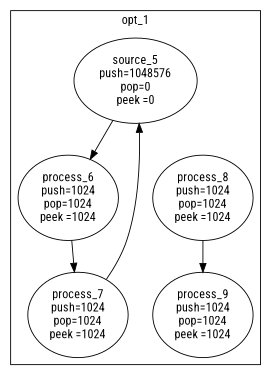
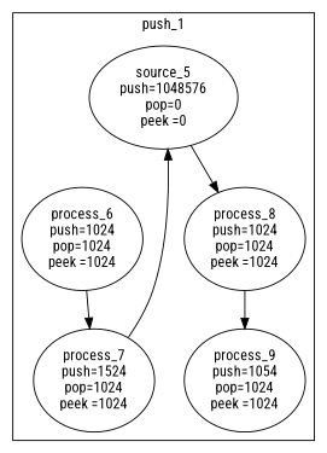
  digraph {
    fontname="Roboto Condensed"
    node [fontname="Roboto Condensed"]
    edge [fontname="Roboto Condensed"]
    n1 [label="source_5\npush=1048576\npop=0\npeek =0"]
    n2 [label="process_6\npush=1024\npop=1024\npeek =1024"]
-   n3 [label="process_7\npush=1024\npop=1024\npeek =1024"]
+   n3 [label="process_7\npush=1524\npop=1024\npeek =1024"]
    n4 [label="process_8\npush=1024\npop=1024\npeek =1024"]
-   n5 [label="process_9\npush=1024\npop=1024\npeek =1024"]
+   n5 [label="process_9\npush=1054\npop=1024\npeek =1024"]
    subgraph cluster_1 {
-     label=opt_1
+     label=push_1
      n1
      n2
      n3
      n4
      n5
    }
-   n1 -> n2
+   n1 -> n4
    n2 -> n3
    n3 -> n1
    n4 -> n5
  }
